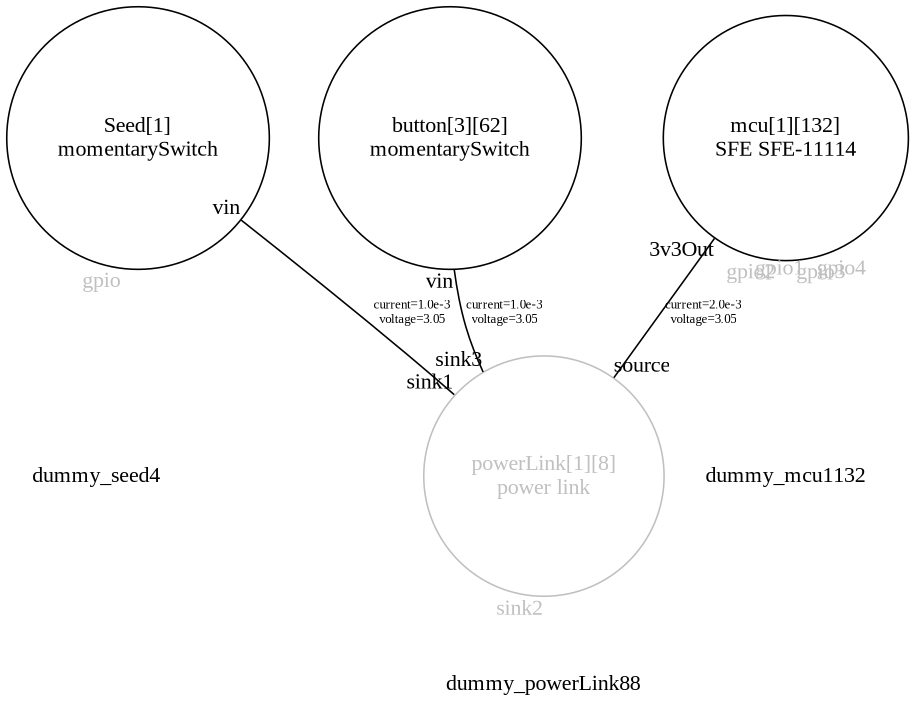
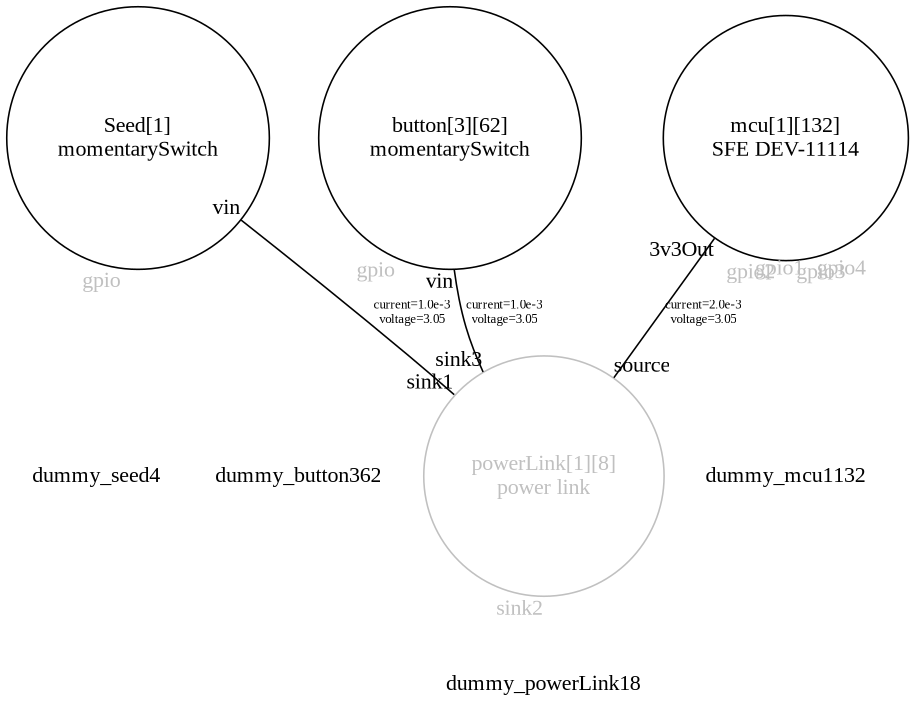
  graph {
    fontname="Liberation Serif"
    node [fontname="Liberation Serif" shape=circle]
    edge [fontname="Liberation Serif" labelfontsize=14 taillabel=vin color=transparent labelfontcolor=gray]
    n1 [label="Seed[1]\nmomentarySwitch"]
    n2 [color=gray fontcolor=gray label="powerLink[1][8]\npower link"]
    n3 [label=dummy_seed4 shape=none]
-   dummy_powerLink18 [shape=none label=dummy_powerLink88]
+   dummy_powerLink18 [shape=none]
    n5 [label="button[3][62]\nmomentarySwitch"]
-   n7 [label="mcu[1][132]\nSFE SFE-11114"]
+   dummy_button362 [shape=none]
+   n7 [label="mcu[1][132]\nSFE DEV-11114"]
    dummy_mcu1132 [shape=none]
    n1 -- n2 [fontsize=8 headlabel=sink1 label="current=1.0e-3\nvoltage=3.05" color="" labelfontcolor=""]
    n1 -- n3 [taillabel=gpio]
    n2 -- dummy_powerLink18 [taillabel=sink2]
    n5 -- n2 [fontsize=8 headlabel=sink3 label="current=1.0e-3\nvoltage=3.05" color="" labelfontcolor=""]
+   n5 -- dummy_button362 [taillabel=gpio]
    n7 -- n2 [fontsize=8 headlabel=source label="current=2.0e-3\nvoltage=3.05" taillabel="3v3Out" color="" labelfontcolor=""]
    n7 -- dummy_mcu1132 [taillabel=gpio1]
    n7 -- dummy_mcu1132 [taillabel=gpio2]
    n7 -- dummy_mcu1132 [taillabel=gpio3]
    n7 -- dummy_mcu1132 [taillabel=gpio4]
  }
